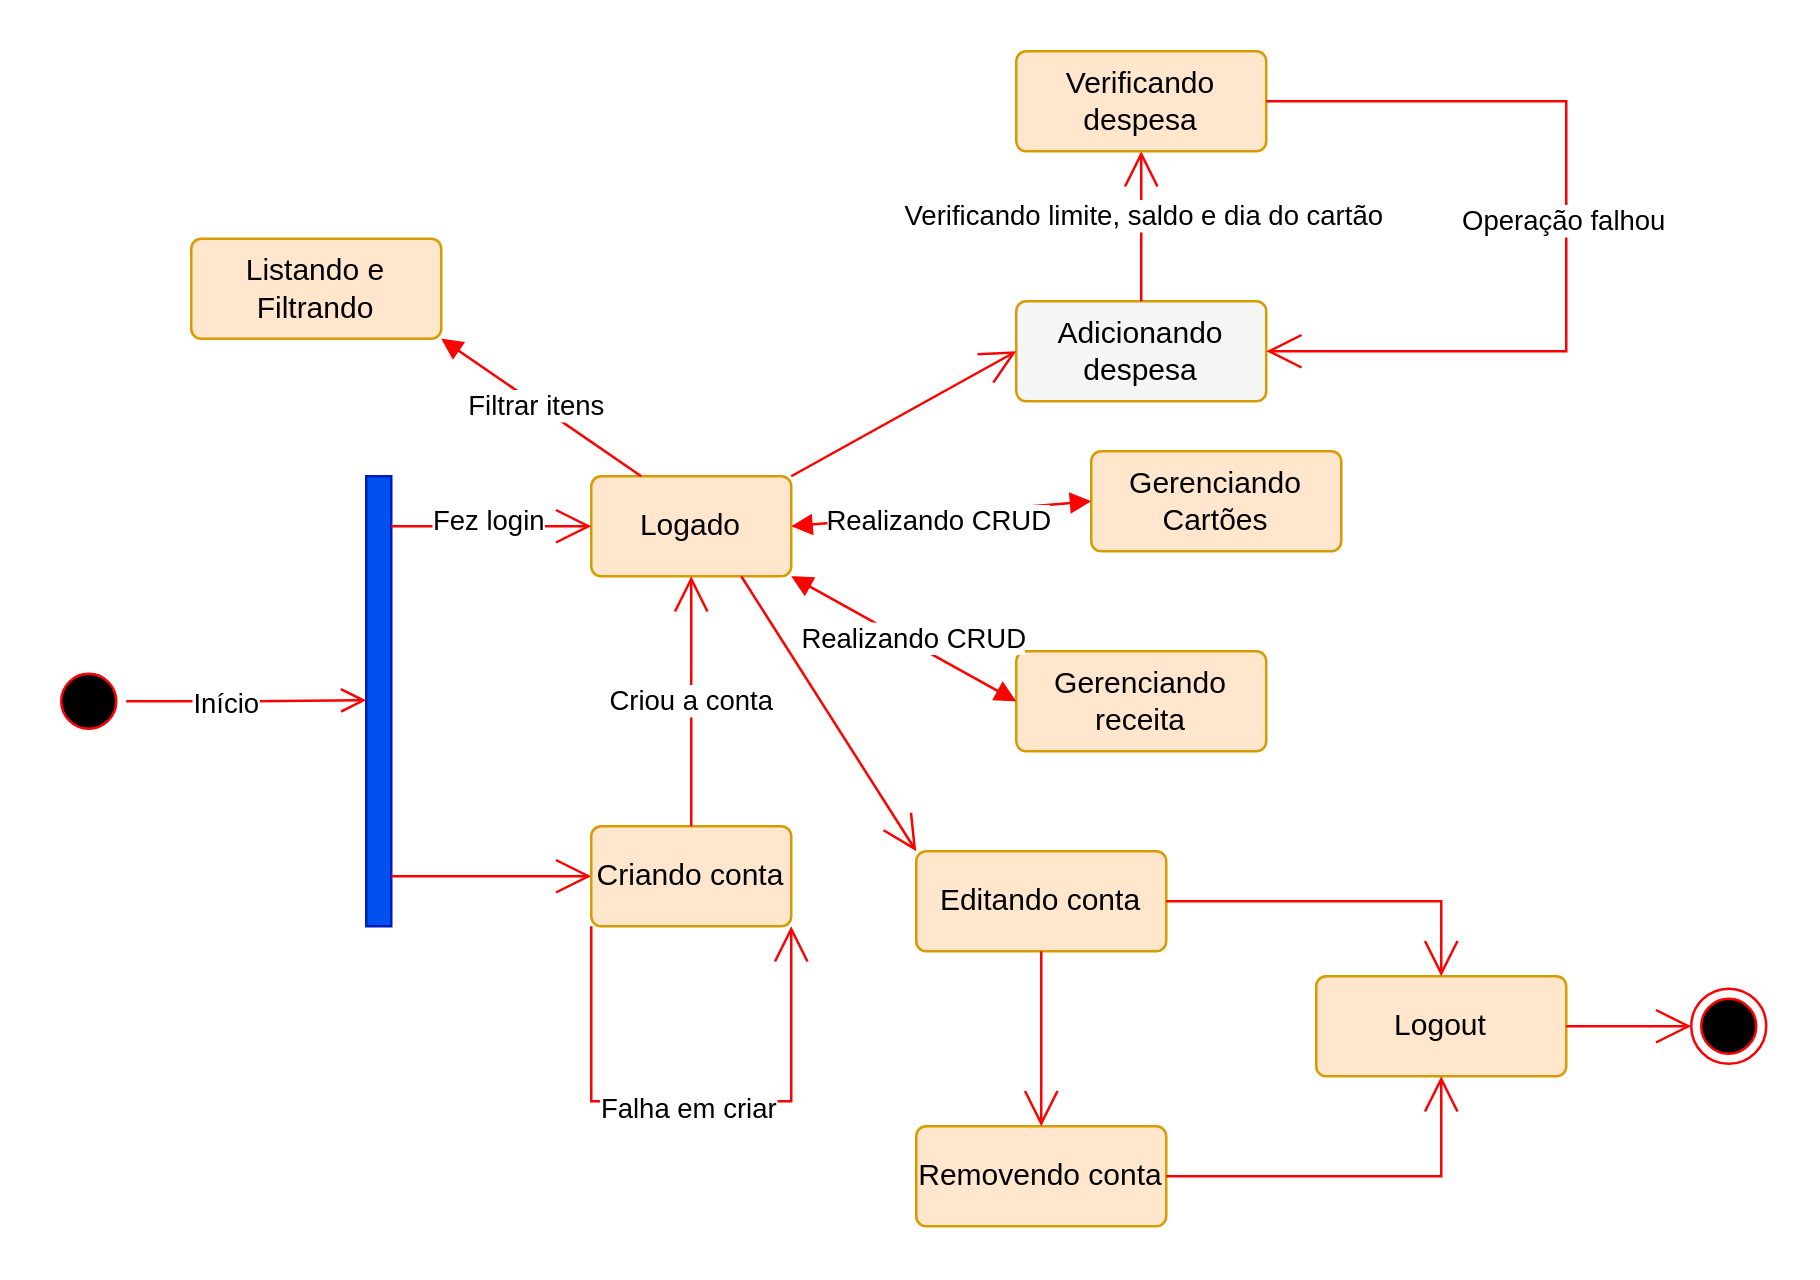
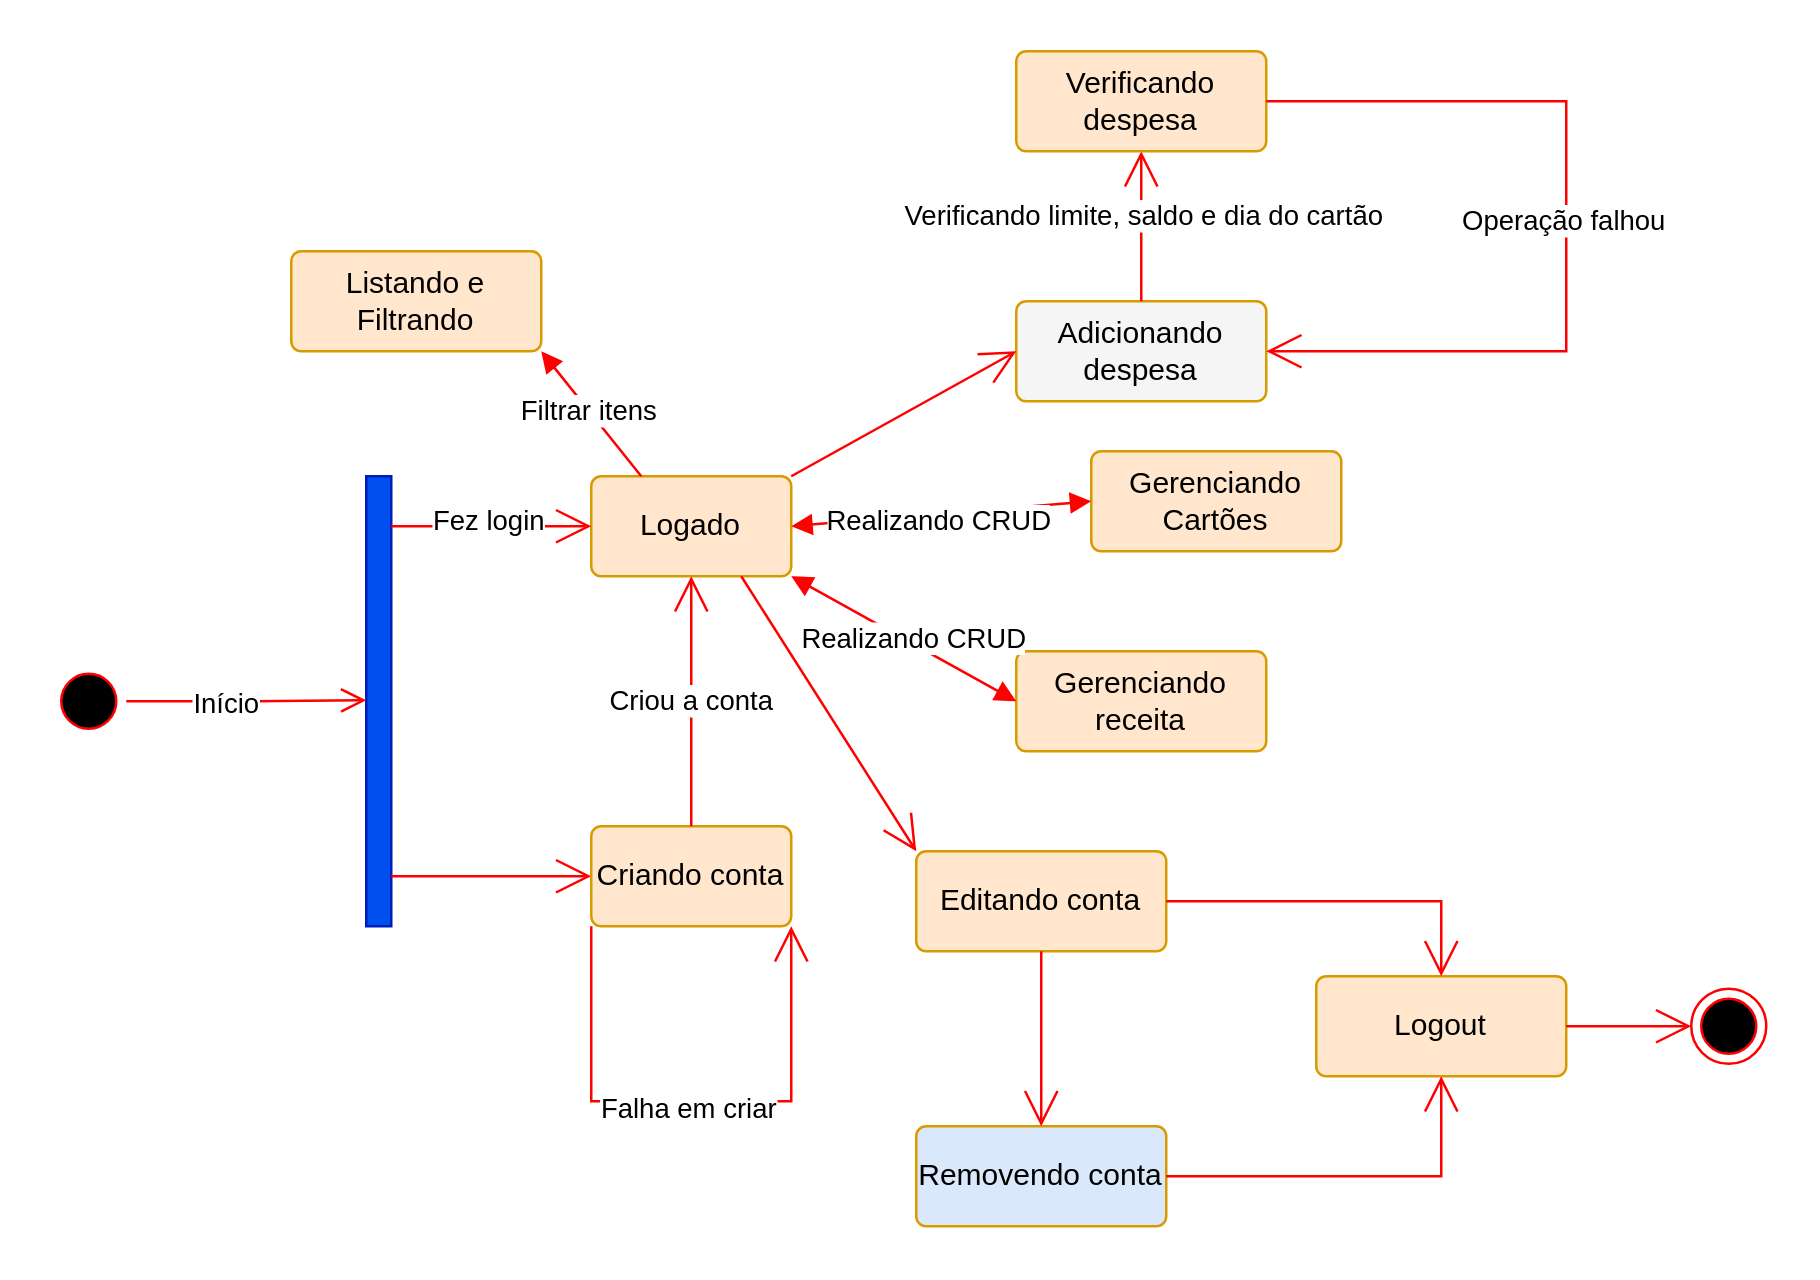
  <mxCell id="0" />
  <mxCell id="1" parent="0" />
  <mxCell id="2" value="" style="html=1;points=[[0,0,0,0,5],[0,1,0,0,-5],[1,0,0,0,5],[1,1,0,0,-5]];perimeter=orthogonalPerimeter;outlineConnect=0;targetShapes=umlLifeline;portConstraint=eastwest;newEdgeStyle={&quot;curved&quot;:0,&quot;rounded&quot;:0};rounded=0;fillColor=#0050ef;strokeColor=#001DBC;fontColor=#ffffff;" vertex="1" parent="1"><mxGeometry x="146" y="190" width="10" height="180" as="geometry" /></mxCell>
  <mxCell id="3" value="" style="endArrow=open;endFill=1;endSize=12;html=1;rounded=0;strokeColor=#FF0000;" edge="1" parent="1"><mxGeometry width="160" relative="1" as="geometry"><mxPoint x="156" y="350" as="sourcePoint" /><mxPoint x="236" y="350" as="targetPoint" /></mxGeometry></mxCell>
  <mxCell id="4" value="Criando conta" style="rounded=1;arcSize=10;whiteSpace=wrap;html=1;align=center;fillColor=#ffe6cc;strokeColor=#d79b00;" vertex="1" parent="1"><mxGeometry x="236" y="330" width="80" height="40" as="geometry" /></mxCell>
  <mxCell id="5" value="Logado" style="rounded=1;arcSize=10;whiteSpace=wrap;html=1;align=center;fillColor=#ffe6cc;strokeColor=#d79b00;" vertex="1" parent="1"><mxGeometry x="236" y="190" width="80" height="40" as="geometry" /></mxCell>
  <mxCell id="6" value="" style="endArrow=open;endFill=1;endSize=12;html=1;rounded=0;strokeColor=#FF0000;" edge="1" parent="1"><mxGeometry width="160" relative="1" as="geometry"><mxPoint x="156" y="210" as="sourcePoint" /><mxPoint x="236" y="210" as="targetPoint" /></mxGeometry></mxCell>
  <mxCell id="7" value="Fez login" style="edgeLabel;html=1;align=center;verticalAlign=middle;resizable=0;points=[];" vertex="1" connectable="0" parent="6"><mxGeometry x="-0.057" y="3" relative="1" as="geometry"><mxPoint as="offset" /></mxGeometry></mxCell>
  <mxCell id="8" value="Criou a conta" style="endArrow=open;endFill=1;endSize=12;html=1;rounded=0;exitX=0.5;exitY=0;exitDx=0;exitDy=0;entryX=0.5;entryY=1;entryDx=0;entryDy=0;strokeColor=#FF0000;" edge="1" parent="1" source="4" target="5"><mxGeometry width="160" relative="1" as="geometry"><mxPoint x="236" y="280" as="sourcePoint" /><mxPoint x="396" y="280" as="targetPoint" /></mxGeometry></mxCell>
  <mxCell id="9" value="Adicionando despesa" style="rounded=1;arcSize=10;whiteSpace=wrap;html=1;align=center;fillColor=#f5f5f5;strokeColor=#d79b00;" vertex="1" parent="1"><mxGeometry x="406" y="120" width="100" height="40" as="geometry" /></mxCell>
  <mxCell id="10" value="Gerenciando Cartões" style="rounded=1;arcSize=10;whiteSpace=wrap;html=1;align=center;fillColor=#ffe6cc;strokeColor=#d79b00;" vertex="1" parent="1"><mxGeometry x="436" y="180" width="100" height="40" as="geometry" /></mxCell>
  <mxCell id="11" value="Gerenciando receita" style="rounded=1;arcSize=10;whiteSpace=wrap;html=1;align=center;fillColor=#ffe6cc;strokeColor=#d79b00;" vertex="1" parent="1"><mxGeometry x="406" y="260" width="100" height="40" as="geometry" /></mxCell>
  <mxCell id="12" value="" style="endArrow=block;startArrow=block;endFill=1;startFill=1;html=1;rounded=0;exitX=1;exitY=1;exitDx=0;exitDy=0;entryX=0;entryY=0.5;entryDx=0;entryDy=0;strokeColor=#FF0000;" edge="1" parent="1" source="5" target="11"><mxGeometry width="160" relative="1" as="geometry"><mxPoint x="316" y="150" as="sourcePoint" /><mxPoint x="476" y="150" as="targetPoint" /></mxGeometry></mxCell>
  <mxCell id="13" value="Realizando CRUD" style="edgeLabel;html=1;align=center;verticalAlign=middle;resizable=0;points=[];" vertex="1" connectable="0" parent="12"><mxGeometry x="0.054" y="2" relative="1" as="geometry"><mxPoint as="offset" /></mxGeometry></mxCell>
  <mxCell id="14" value="" style="endArrow=block;startArrow=block;endFill=1;startFill=1;html=1;rounded=0;entryX=0;entryY=0.5;entryDx=0;entryDy=0;strokeColor=#FF0000;" edge="1" parent="1" target="10"><mxGeometry width="160" relative="1" as="geometry"><mxPoint x="316" y="210" as="sourcePoint" /><mxPoint x="406" y="210" as="targetPoint" /></mxGeometry></mxCell>
  <mxCell id="15" value="Realizando CRUD" style="edgeLabel;html=1;align=center;verticalAlign=middle;resizable=0;points=[];" vertex="1" connectable="0" parent="14"><mxGeometry x="-0.015" y="-2" relative="1" as="geometry"><mxPoint as="offset" /></mxGeometry></mxCell>
  <mxCell id="16" value="" style="endArrow=open;endFill=1;endSize=12;html=1;rounded=0;exitX=1;exitY=0;exitDx=0;exitDy=0;entryX=0;entryY=0.5;entryDx=0;entryDy=0;strokeColor=#FF0000;" edge="1" parent="1" source="5" target="9"><mxGeometry width="160" relative="1" as="geometry"><mxPoint x="316" y="150" as="sourcePoint" /><mxPoint x="476" y="150" as="targetPoint" /></mxGeometry></mxCell>
  <mxCell id="17" value="" style="endArrow=open;endFill=1;endSize=12;html=1;rounded=0;exitX=0.5;exitY=0;exitDx=0;exitDy=0;strokeColor=#FF0000;" edge="1" parent="1" source="9"><mxGeometry width="160" relative="1" as="geometry"><mxPoint x="436" y="100" as="sourcePoint" /><mxPoint x="456" y="60" as="targetPoint" /></mxGeometry></mxCell>
  <mxCell id="18" value="Verificando limite, saldo e dia do cartão" style="edgeLabel;html=1;align=center;verticalAlign=middle;resizable=0;points=[];" vertex="1" connectable="0" parent="17"><mxGeometry x="0.158" relative="1" as="geometry"><mxPoint as="offset" /></mxGeometry></mxCell>
  <mxCell id="19" value="Verificando despesa" style="rounded=1;arcSize=10;whiteSpace=wrap;html=1;align=center;fillColor=#ffe6cc;strokeColor=#d79b00;" vertex="1" parent="1"><mxGeometry x="406" y="20" width="100" height="40" as="geometry" /></mxCell>
  <mxCell id="20" value="" style="endArrow=open;endFill=1;endSize=12;html=1;rounded=0;entryX=1;entryY=0.5;entryDx=0;entryDy=0;strokeColor=#FF0000;" edge="1" parent="1" target="9"><mxGeometry width="160" relative="1" as="geometry"><mxPoint x="506" y="40" as="sourcePoint" /><mxPoint x="626" y="160" as="targetPoint" /><Array as="points"><mxPoint x="586" y="40" /><mxPoint x="626" y="40" /><mxPoint x="626" y="100" /><mxPoint x="626" y="130" /><mxPoint x="626" y="140" /></Array></mxGeometry></mxCell>
  <mxCell id="21" value="Operação falhou" style="edgeLabel;html=1;align=center;verticalAlign=middle;resizable=0;points=[];" vertex="1" connectable="0" parent="20"><mxGeometry x="-0.016" y="-2" relative="1" as="geometry"><mxPoint as="offset" /></mxGeometry></mxCell>
- <mxCell id="22" value="Listando e Filtrando" style="rounded=1;arcSize=10;whiteSpace=wrap;html=1;align=center;fillColor=#ffe6cc;strokeColor=#d79b00;" vertex="1" parent="1"><mxGeometry x="76" y="95" width="100" height="40" as="geometry" /></mxCell>
+ <mxCell id="22" value="Listando e Filtrando" style="rounded=1;arcSize=10;whiteSpace=wrap;html=1;align=center;fillColor=#ffe6cc;strokeColor=#d79b00;" vertex="1" parent="1"><mxGeometry x="116" y="100" width="100" height="40" as="geometry" /></mxCell>
  <mxCell id="23" value="" style="endArrow=none;startArrow=block;endFill=1;startFill=1;html=1;rounded=0;exitX=1;exitY=1;exitDx=0;exitDy=0;entryX=0.25;entryY=0;entryDx=0;entryDy=0;strokeColor=#FF0000;" edge="1" parent="1" source="22" target="5"><mxGeometry width="160" relative="1" as="geometry"><mxPoint x="206" y="170" as="sourcePoint" /><mxPoint x="366" y="170" as="targetPoint" /></mxGeometry></mxCell>
  <mxCell id="24" value="Filtrar itens" style="edgeLabel;html=1;align=center;verticalAlign=middle;resizable=0;points=[];" vertex="1" connectable="0" parent="23"><mxGeometry x="-0.051" relative="1" as="geometry"><mxPoint as="offset" /></mxGeometry></mxCell>
  <mxCell id="25" value="" style="endArrow=open;endFill=1;endSize=12;html=1;rounded=0;exitX=0;exitY=1;exitDx=0;exitDy=0;entryX=1;entryY=1;entryDx=0;entryDy=0;strokeColor=#FF0000;" edge="1" parent="1" source="4" target="4"><mxGeometry width="160" relative="1" as="geometry"><mxPoint x="296" y="420" as="sourcePoint" /><mxPoint x="336" y="440" as="targetPoint" /><Array as="points"><mxPoint x="236" y="420" /><mxPoint x="236" y="440" /><mxPoint x="316" y="440" /></Array></mxGeometry></mxCell>
  <mxCell id="26" value="Falha em criar" style="edgeLabel;html=1;align=center;verticalAlign=middle;resizable=0;points=[];" vertex="1" connectable="0" parent="25"><mxGeometry x="-0.015" y="-2" relative="1" as="geometry"><mxPoint as="offset" /></mxGeometry></mxCell>
  <mxCell id="27" value="" style="endArrow=open;endFill=1;endSize=12;html=1;rounded=0;exitX=0.75;exitY=1;exitDx=0;exitDy=0;strokeColor=#FF0000;" edge="1" parent="1" source="5"><mxGeometry width="160" relative="1" as="geometry"><mxPoint x="446" y="400" as="sourcePoint" /><mxPoint x="366" y="340" as="targetPoint" /></mxGeometry></mxCell>
  <mxCell id="28" value="Editando conta" style="rounded=1;arcSize=10;whiteSpace=wrap;html=1;align=center;fillColor=#ffe6cc;strokeColor=#d79b00;" vertex="1" parent="1"><mxGeometry x="366" y="340" width="100" height="40" as="geometry" /></mxCell>
  <mxCell id="29" value="" style="ellipse;html=1;shape=startState;fillColor=#000000;strokeColor=#ff0000;" vertex="1" parent="1"><mxGeometry x="20" y="265" width="30" height="30" as="geometry" /></mxCell>
  <mxCell id="30" value="" style="edgeStyle=orthogonalEdgeStyle;html=1;verticalAlign=bottom;endArrow=open;endSize=8;strokeColor=#ff0000;rounded=0;entryX=-0.4;entryY=0.47;entryDx=0;entryDy=0;entryPerimeter=0;" edge="1" source="29" parent="1"><mxGeometry relative="1" as="geometry"><mxPoint x="146" y="279.6" as="targetPoint" /></mxGeometry></mxCell>
  <mxCell id="31" value="Início" style="edgeLabel;html=1;align=center;verticalAlign=middle;resizable=0;points=[];" vertex="1" connectable="0" parent="30"><mxGeometry x="-0.197" relative="1" as="geometry"><mxPoint as="offset" /></mxGeometry></mxCell>
  <mxCell id="32" value="" style="ellipse;html=1;shape=endState;fillColor=#000000;strokeColor=#ff0000;" vertex="1" parent="1"><mxGeometry x="676" y="395" width="30" height="30" as="geometry" /></mxCell>
- <mxCell id="33" value="Removendo conta" style="rounded=1;arcSize=10;whiteSpace=wrap;html=1;align=center;fillColor=#ffe6cc;strokeColor=#d79b00;" vertex="1" parent="1"><mxGeometry x="366" y="450" width="100" height="40" as="geometry" /></mxCell>
+ <mxCell id="33" value="Removendo conta" style="rounded=1;arcSize=10;whiteSpace=wrap;html=1;align=center;fillColor=#dae8fc;strokeColor=#d79b00;" vertex="1" parent="1"><mxGeometry x="366" y="450" width="100" height="40" as="geometry" /></mxCell>
  <mxCell id="34" value="Logout" style="rounded=1;arcSize=10;whiteSpace=wrap;html=1;align=center;fillColor=#ffe6cc;strokeColor=#d79b00;" vertex="1" parent="1"><mxGeometry x="526" y="390" width="100" height="40" as="geometry" /></mxCell>
  <mxCell id="35" value="" style="endArrow=open;endFill=1;endSize=12;html=1;rounded=0;exitX=0.5;exitY=1;exitDx=0;exitDy=0;entryX=0.5;entryY=0;entryDx=0;entryDy=0;strokeColor=#FF0000;" edge="1" parent="1" source="28" target="33"><mxGeometry width="160" relative="1" as="geometry"><mxPoint x="406" y="410" as="sourcePoint" /><mxPoint x="566" y="410" as="targetPoint" /></mxGeometry></mxCell>
  <mxCell id="36" value="" style="endArrow=open;endFill=1;endSize=12;html=1;rounded=0;fillColor=#f8cecc;strokeColor=#FF0000;" edge="1" parent="1" target="34"><mxGeometry width="160" relative="1" as="geometry"><mxPoint x="466" y="360" as="sourcePoint" /><mxPoint x="626" y="360" as="targetPoint" /><Array as="points"><mxPoint x="546" y="360" /><mxPoint x="576" y="360" /></Array></mxGeometry></mxCell>
  <mxCell id="37" value="" style="endArrow=open;endFill=1;endSize=12;html=1;rounded=0;strokeColor=#FF0000;" edge="1" parent="1"><mxGeometry width="160" relative="1" as="geometry"><mxPoint x="626" y="410" as="sourcePoint" /><mxPoint x="676" y="410" as="targetPoint" /></mxGeometry></mxCell>
  <mxCell id="38" value="" style="endArrow=open;endFill=1;endSize=12;html=1;rounded=0;entryX=0.5;entryY=1;entryDx=0;entryDy=0;strokeColor=#FF0000;" edge="1" parent="1" target="34"><mxGeometry width="160" relative="1" as="geometry"><mxPoint x="466" y="470" as="sourcePoint" /><mxPoint x="626" y="470" as="targetPoint" /><Array as="points"><mxPoint x="546" y="470" /><mxPoint x="576" y="470" /></Array></mxGeometry></mxCell>
